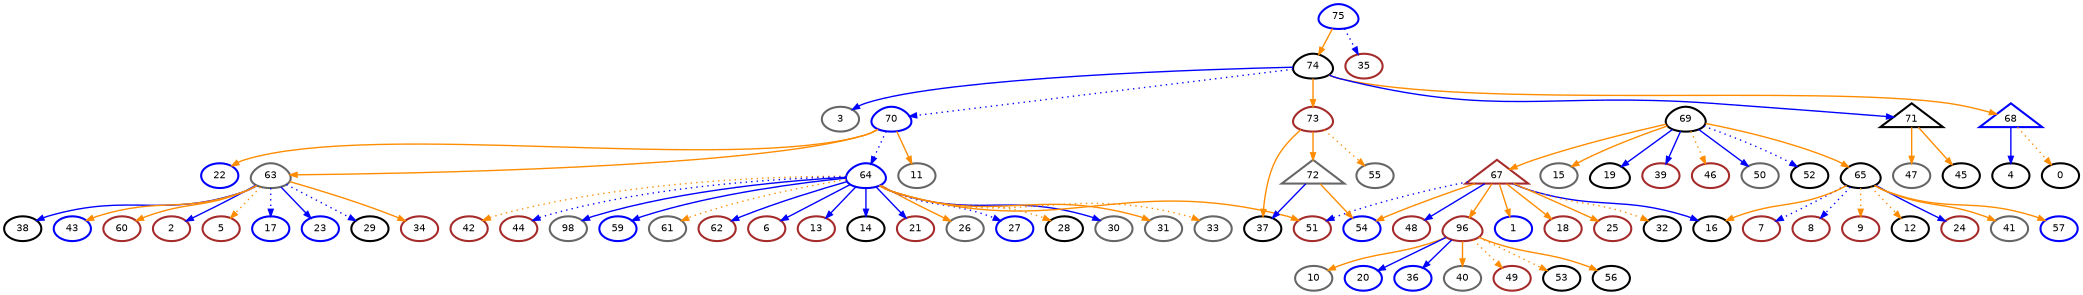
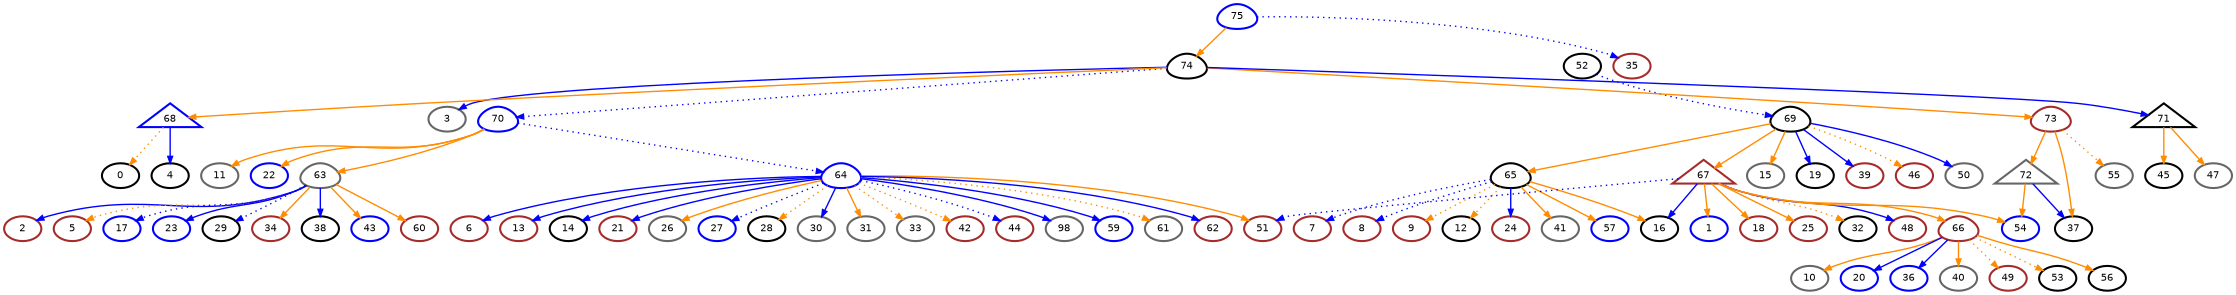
  digraph {
    fontname="DejaVu Sans"
    node [color=brown fontname="DejaVu Sans" penwidth=3]
    edge [color=darkorange fontname="DejaVu Sans" penwidth=2 style=bold]
    n1 [color=black label=0]
    n2 [color=blue label=1]
    n3 [label=2]
    n4 [color=gray40 label=3]
    n5 [color=black label=4]
    n6 [label=5]
    n7 [label=6]
    n8 [label=7]
    n9 [label=8]
    n10 [label=9]
    n11 [color=gray40 label=10]
    n12 [color=gray40 label=11]
    n13 [color=black label=12]
    n14 [label=13]
    n15 [color=black label=14]
    n16 [color=gray40 label=15]
    n17 [color=black label=16]
    n18 [color=blue label=17]
    n19 [label=18]
-   n20 [color=black label=19 shape=egg]
+   n20 [color=black label=19]
    n21 [color=blue label=20]
    n22 [label=21]
    n23 [color=blue label=22]
    n24 [color=blue label=23]
    n25 [label=24]
    n26 [label=25]
    n27 [color=gray40 label=26]
    n28 [color=blue label=27]
    n29 [color=black label=28]
    n30 [color=black label=29]
    n31 [color=gray40 label=30]
    n32 [color=gray40 label=31]
    n33 [color=black label=32]
    n34 [color=gray40 label=33]
    n35 [label=34]
    n36 [label=35]
    n37 [color=blue label=36]
    n38 [color=black label=37]
    n39 [color=black label=38]
    n40 [label=39]
    n41 [color=gray40 label=40]
    n42 [color=gray40 label=41]
    n43 [label=42]
    n44 [color=blue label=43]
    n45 [label=44]
    n46 [color=black label=45]
    n47 [label=46]
    n48 [color=gray40 label=47]
    n49 [label=48]
    n50 [label=49]
    n51 [color=gray40 label=50]
    n52 [label=51]
    n53 [color=black label=52]
    n54 [color=black label=53]
    n55 [color=blue label=54]
    n56 [color=gray40 label=55]
    n57 [color=black label=56]
    n58 [color=blue label=57]
    n59 [color=gray40 label=98]
    n60 [color=blue label=59]
    n61 [label=60]
    n62 [color=gray40 label=61]
    n63 [label=62]
    n64 [color=gray40 label=63 shape=egg]
    n65 [color=blue label=64 shape=egg]
    n66 [color=black label=65 shape=egg]
-   n67 [label=96 shape=egg]
+   n67 [label=66 shape=egg]
    n68 [color=black label=69 shape=egg]
    n69 [label=67 shape=triangle]
    n70 [color=blue label=70 shape=egg]
    n71 [label=73 shape=egg]
    n72 [color=gray40 label=72 shape=triangle]
    n73 [color=black label=74 shape=egg]
    n74 [color=blue label=68 shape=triangle]
    n75 [color=black label=71 shape=triangle]
    n76 [color=blue label=75 shape=egg]
    n64 -> n3 [color=blue]
    n64 -> n6 [style=dotted]
    n64 -> n18 [color=blue style=dotted]
    n64 -> n24 [color=blue style=solid]
    n64 -> n30 [color=blue style=dotted]
    n64 -> n35
    n64 -> n39 [color=blue]
    n64 -> n44 [style=solid]
    n64 -> n61
    n65 -> n7 [color=blue]
    n65 -> n14 [color=blue style=solid]
    n65 -> n15 [color=blue]
    n65 -> n22 [color=blue]
    n65 -> n27
    n65 -> n28 [color=blue style=dotted]
    n65 -> n29 [style=dotted]
    n65 -> n31 [color=blue]
    n65 -> n32 [style=solid]
    n65 -> n34 [style=dotted]
    n65 -> n43 [style=dotted]
    n65 -> n45 [color=blue style=dotted]
    n65 -> n52
    n65 -> n59 [color=blue style=solid]
    n65 -> n60 [color=blue style=solid]
    n65 -> n62 [style=dotted]
    n65 -> n63 [color=blue style=solid]
    n66 -> n8 [color=blue style=dotted]
    n66 -> n9 [color=blue style=dotted]
    n66 -> n10 [style=dotted]
    n66 -> n13 [style=dotted]
    n66 -> n17
    n66 -> n25 [color=blue]
    n66 -> n42
    n66 -> n58 [style=solid]
    n67 -> n11 [style=solid]
    n67 -> n21 [color=blue style=solid]
    n67 -> n37 [color=blue]
    n67 -> n41 [style=solid]
    n67 -> n50 [style=dotted]
    n67 -> n54 [style=dotted]
    n67 -> n57 [style=solid]
    n68 -> n16 [style=solid]
    n68 -> n20 [color=blue style=solid]
    n68 -> n40 [color=blue style=solid]
    n68 -> n47 [style=dotted]
    n68 -> n51 [color=blue]
-   n68 -> n53 [color=blue style=dotted]
+   n53 -> n68 [color=blue style=dotted]
    n68 -> n66
    n68 -> n69
    n69 -> n2
    n69 -> n17 [color=blue]
    n69 -> n19
    n69 -> n26 [style=solid]
    n69 -> n33 [style=dotted]
    n69 -> n49 [color=blue]
    n69 -> n52 [color=blue style=dotted]
    n69 -> n55
    n69 -> n67 [style=solid]
    n70 -> n12 [style=solid]
    n70 -> n23 [style=solid]
    n70 -> n64 [style=solid]
    n70 -> n65 [color=blue style=dotted]
    n71 -> n38 [style=solid]
    n71 -> n56 [style=dotted]
    n71 -> n72
    n72 -> n38 [color=blue style=solid]
    n72 -> n55 [style=solid]
    n73 -> n4 [color=blue style=solid]
    n73 -> n70 [color=blue style=dotted]
    n73 -> n71
    n73 -> n74
    n73 -> n75 [color=blue style=solid]
    n74 -> n1 [style=dotted]
    n74 -> n5 [color=blue]
    n75 -> n46
    n75 -> n48
    n76 -> n36 [color=blue style=dotted]
    n76 -> n73 [style=solid]
  }
